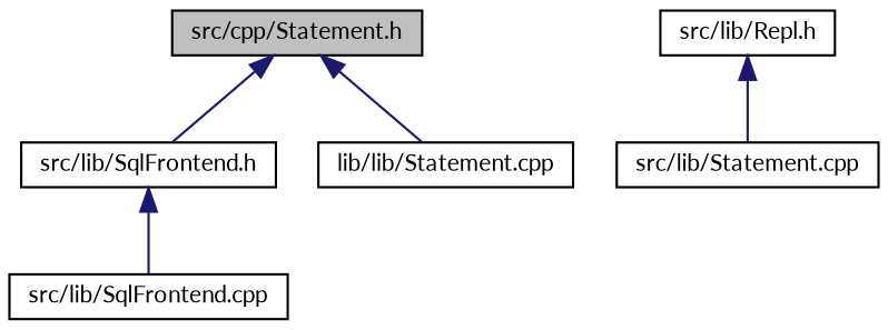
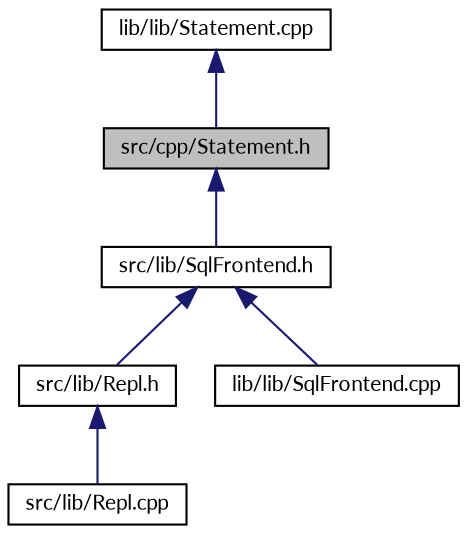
  digraph {
    fontname=Lato
    node [color=black fillcolor=white fontname=Lato fontsize=10 shape=record style=filled]
    edge [color=midnightblue dir=back fontname=Lato fontsize=10 labelfontname=Helvetica labelfontsize=10 style=solid]
    n1 [fillcolor=grey75 fontcolor=black height=0.2 label="src/cpp/Statement.h" width=0.4]
    n2 [height=0.2 label="src/lib/SqlFrontend.h" width=0.4]
    n3 [height=0.2 label="lib/lib/Statement.cpp" width=0.4]
    n4 [height=0.2 label="src/lib/Repl.h" width=0.4]
-   n5 [height=0.2 label="src/lib/SqlFrontend.cpp" width=0.4]
-   n6 [height=0.2 label="src/lib/Statement.cpp" width=0.4]
+   n5 [height=0.2 label="lib/lib/SqlFrontend.cpp" width=0.4]
+   n6 [height=0.2 label="src/lib/Repl.cpp" width=0.4]
    n1 -> n2
-   n1 -> n3
+   n3 -> n1
+   n2 -> n4
    n2 -> n5
    n4 -> n6
  }
